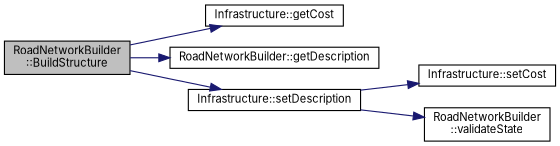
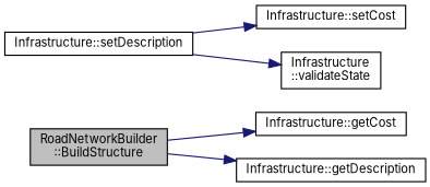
  digraph {
    fontname=Inter
    rankdir=LR
    node [color=black fillcolor=white fontname=Inter fontsize=10 shape=record style=filled]
    edge [color=midnightblue fontname=Inter fontsize=10 labelfontname=Helvetica labelfontsize=10 style=solid]
    n1 [fillcolor=grey75 fontcolor=black height=0.2 label="RoadNetworkBuilder\l::BuildStructure" width=0.4]
    n2 [height=0.2 label="Infrastructure::getCost" width=0.4]
-   n3 [height=0.2 label="RoadNetworkBuilder::getDescription" width=0.4]
+   n3 [height=0.2 label="Infrastructure::getDescription" width=0.4]
    n4 [height=0.2 label="Infrastructure::setDescription" width=0.4]
    n5 [height=0.2 label="Infrastructure::setCost" width=0.4]
-   n6 [height=0.2 label="RoadNetworkBuilder\l::validateState" width=0.4]
+   n6 [height=0.2 label="Infrastructure\l::validateState" width=0.4]
    n1 -> n2
    n1 -> n3
-   n1 -> n4
    n4 -> n5
    n4 -> n6
  }
